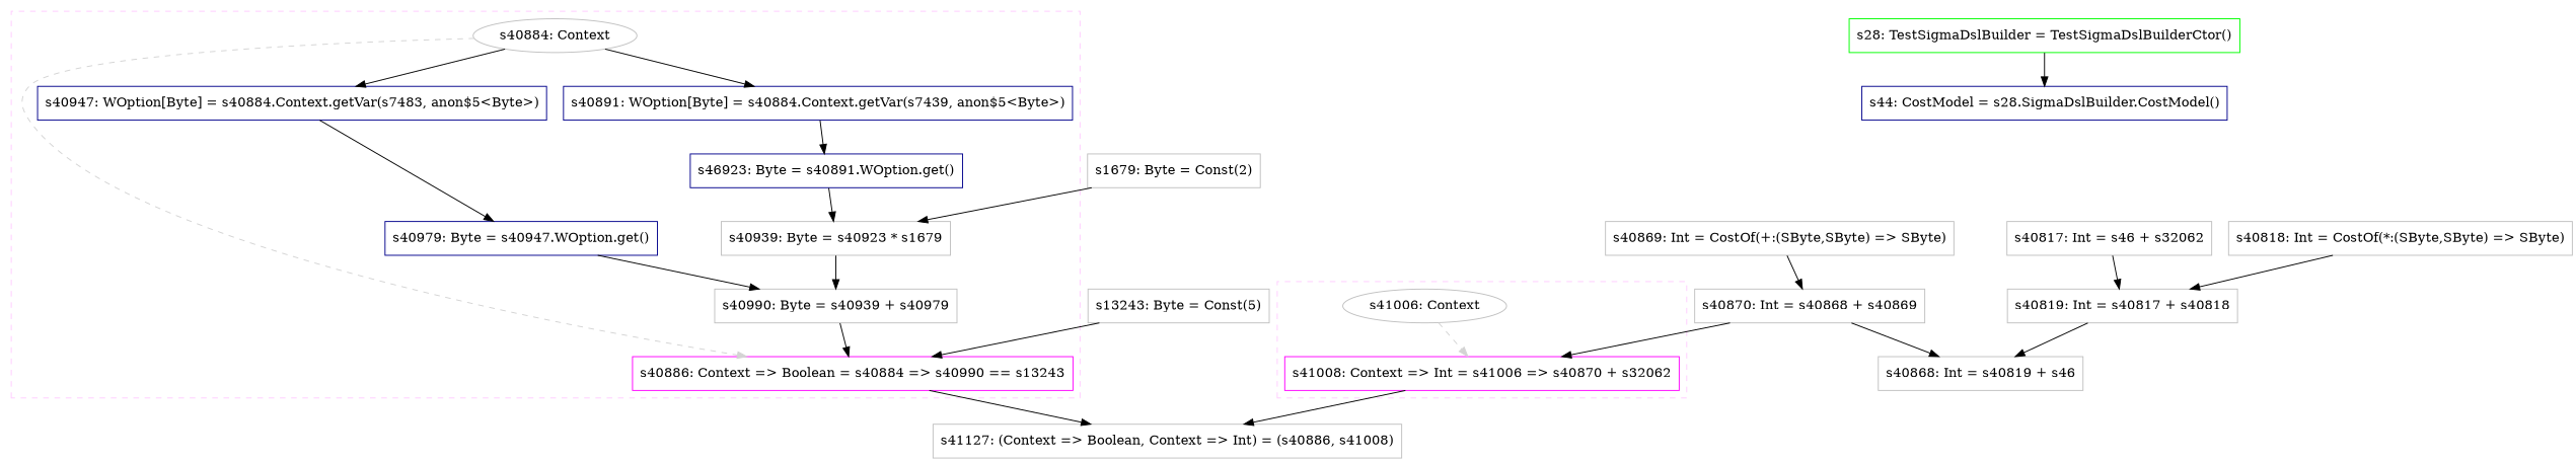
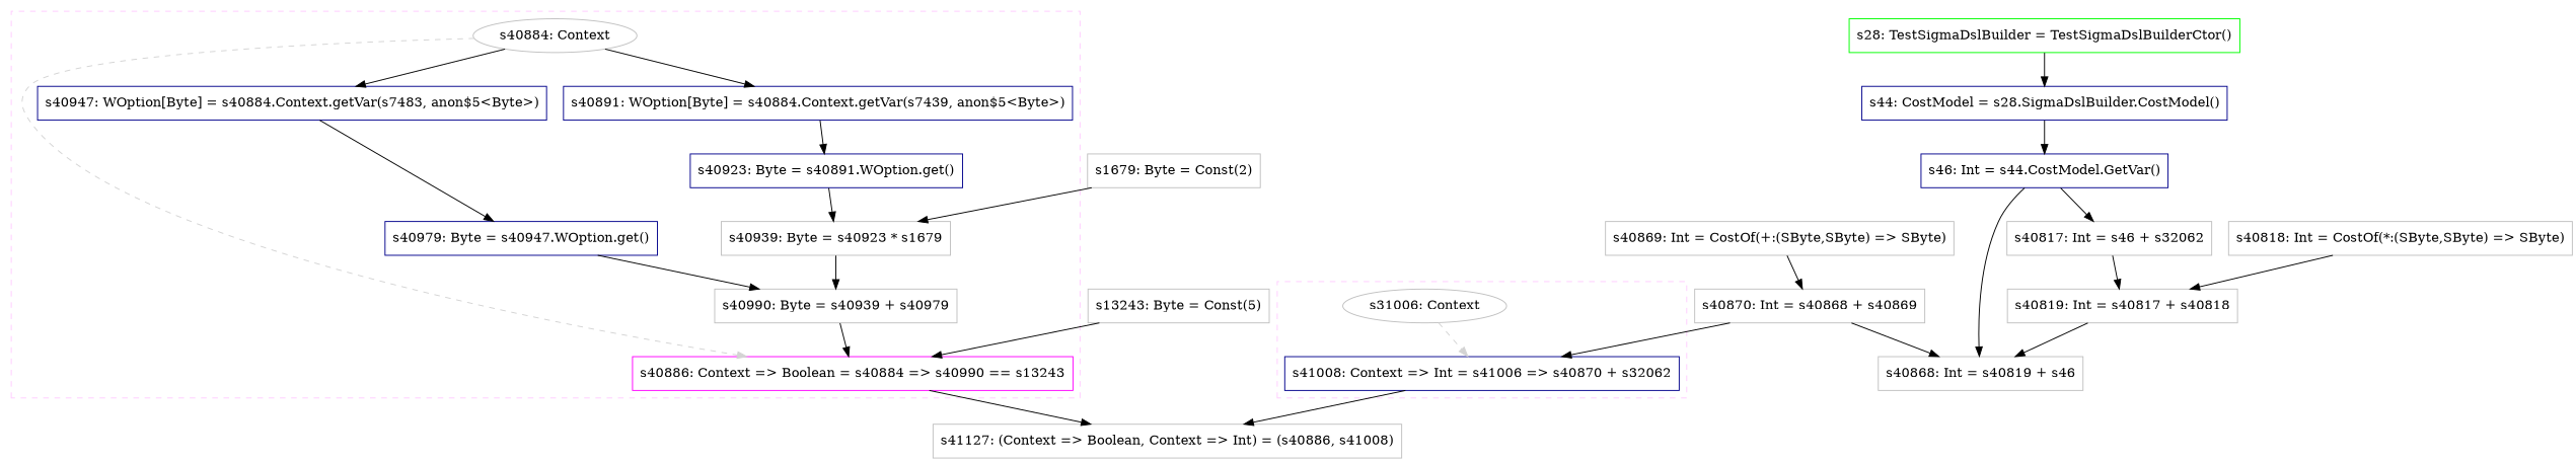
  digraph {
    concentrate=true
    node [color=gray fillcolor=white shape=box style=filled]
    edge [style=solid]
    n1 [label="s40884: Context" shape=oval]
    n2 [color=magenta label="s40886: Context => Boolean = s40884 => s40990 == s13243"]
    n3 [color=darkblue label="s40891: WOption[Byte] = s40884.Context.getVar(s7439, anon$5<Byte>)"]
-   n4 [color=darkblue label="s46923: Byte = s40891.WOption.get()"]
+   n4 [color=darkblue label="s40923: Byte = s40891.WOption.get()"]
    n5 [label="s40939: Byte = s40923 * s1679"]
    n6 [color=darkblue label="s40947: WOption[Byte] = s40884.Context.getVar(s7483, anon$5<Byte>)"]
    n7 [color=darkblue label="s40979: Byte = s40947.WOption.get()"]
    n8 [label="s40990: Byte = s40939 + s40979"]
-   n9 [label="s41006: Context" shape=oval]
-   n10 [color=magenta label="s41008: Context => Int = s41006 => s40870 + s32062"]
+   n9 [label="s31006: Context" shape=oval]
+   n10 [color=darkblue label="s41008: Context => Int = s41006 => s40870 + s32062"]
    n11 [label="s41127: (Context => Boolean, Context => Int) = (s40886, s41008)"]
    n12 [label="s1679: Byte = Const(2)"]
    n13 [label="s13243: Byte = Const(5)"]
    n14 [color=green label="s28: TestSigmaDslBuilder = TestSigmaDslBuilderCtor()"]
    n15 [color=darkblue label="s44: CostModel = s28.SigmaDslBuilder.CostModel()"]
+   n16 [color=darkblue label="s46: Int = s44.CostModel.GetVar()"]
    n17 [label="s40817: Int = s46 + s32062"]
    n18 [label="s40868: Int = s40819 + s46"]
    n19 [label="s40819: Int = s40817 + s40818"]
    n20 [label="s40818: Int = CostOf(*:(SByte,SByte) => SByte)"]
    n21 [label="s40870: Int = s40868 + s40869"]
    n22 [label="s40869: Int = CostOf(+:(SByte,SByte) => SByte)"]
    subgraph cluster_1 {
      color="#FFCCFF"
      style=dashed
      n3
      n4
      n5
      n6
      n7
      n8
      subgraph sub_2 {
        color="#FFCCFF"
        rank=source
        style=dashed
        n1
      }
      subgraph sub_3 {
        color="#FFCCFF"
        rank=sink
        style=dashed
        n2
      }
    }
    subgraph cluster_4 {
      color="#FFCCFF"
      style=dashed
      subgraph sub_5 {
        color="#FFCCFF"
        rank=source
        style=dashed
        n9
      }
      subgraph sub_6 {
        color="#FFCCFF"
        rank=sink
        style=dashed
        n10
      }
    }
    n1 -> n2 [color=lightgray style=dashed weight=0]
    n1 -> n3
    n1 -> n6
    n2 -> n11
    n3 -> n4
    n4 -> n5
    n5 -> n8
    n6 -> n7
    n7 -> n8
    n8 -> n2
    n9 -> n10 [color=lightgray style=dashed weight=0]
    n10 -> n11
    n12 -> n5
    n13 -> n2
    n14 -> n15
+   n15 -> n16
+   n16 -> n17
+   n16 -> n18
    n17 -> n19
    n19 -> n18
    n20 -> n19
    n21 -> n10
    n21 -> n18
    n22 -> n21
  }
